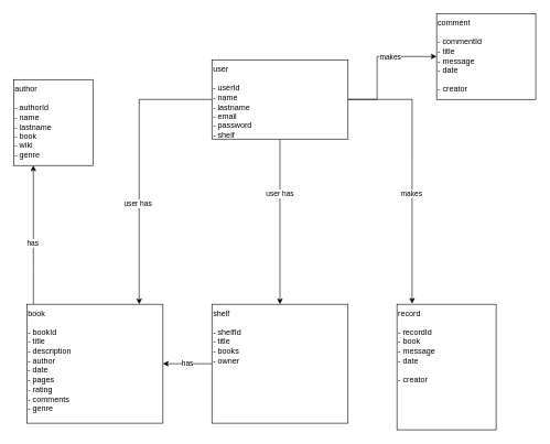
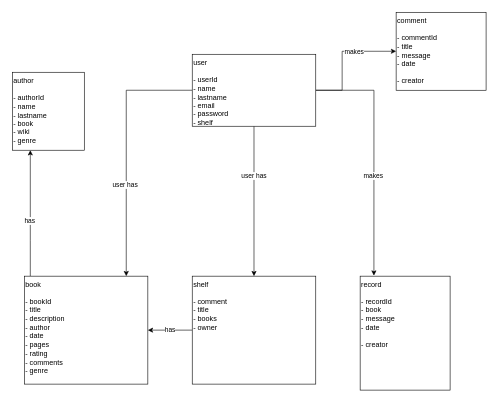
  <mxCell id="0" />
  <mxCell id="1" parent="0" />
  <mxCell id="2" style="edgeStyle=orthogonalEdgeStyle;rounded=0;orthogonalLoop=1;jettySize=auto;html=1;" parent="1" source="10" target="15" edge="1"><mxGeometry relative="1" as="geometry"><Array as="points"><mxPoint x="210" y="150" /></Array></mxGeometry></mxCell>
  <mxCell id="3" value="user has" style="edgeLabel;html=1;align=center;verticalAlign=middle;resizable=0;points=[];" parent="2" vertex="1" connectable="0"><mxGeometry x="0.272" y="-3" relative="1" as="geometry"><mxPoint as="offset" /></mxGeometry></mxCell>
  <mxCell id="4" style="edgeStyle=orthogonalEdgeStyle;rounded=0;orthogonalLoop=1;jettySize=auto;html=1;entryX=0;entryY=0.5;entryDx=0;entryDy=0;" parent="1" source="10" target="12" edge="1"><mxGeometry relative="1" as="geometry"><Array as="points"><mxPoint x="570" y="150" /><mxPoint x="570" y="85" /></Array></mxGeometry></mxCell>
  <mxCell id="5" value="makes" style="edgeLabel;html=1;align=center;verticalAlign=middle;resizable=0;points=[];" parent="4" vertex="1" connectable="0"><mxGeometry x="0.282" relative="1" as="geometry"><mxPoint as="offset" /></mxGeometry></mxCell>
  <mxCell id="6" style="edgeStyle=orthogonalEdgeStyle;rounded=0;orthogonalLoop=1;jettySize=auto;html=1;entryX=0.153;entryY=-0.005;entryDx=0;entryDy=0;entryPerimeter=0;" parent="1" source="10" target="16" edge="1"><mxGeometry relative="1" as="geometry" /></mxCell>
  <mxCell id="7" value="makes" style="edgeLabel;html=1;align=center;verticalAlign=middle;resizable=0;points=[];" parent="6" vertex="1" connectable="0"><mxGeometry x="0.18" y="-1" relative="1" as="geometry"><mxPoint as="offset" /></mxGeometry></mxCell>
  <mxCell id="8" style="edgeStyle=orthogonalEdgeStyle;rounded=0;orthogonalLoop=1;jettySize=auto;html=1;" parent="1" source="10" target="18" edge="1"><mxGeometry relative="1" as="geometry" /></mxCell>
  <mxCell id="9" value="user has" style="edgeLabel;html=1;align=center;verticalAlign=middle;resizable=0;points=[];" parent="8" vertex="1" connectable="0"><mxGeometry x="-0.347" y="-1" relative="1" as="geometry"><mxPoint as="offset" /></mxGeometry></mxCell>
  <mxCell id="10" value="user&lt;br&gt;&lt;br&gt;- userId&lt;br&gt;- name&lt;br&gt;- lastname&lt;br&gt;- email&lt;br&gt;- password&lt;br&gt;- shelf" style="rounded=0;whiteSpace=wrap;html=1;align=left;verticalAlign=top;" parent="1" vertex="1"><mxGeometry x="320" y="90" width="206" height="120" as="geometry" /></mxCell>
  <mxCell id="11" value="author&lt;br&gt;&lt;br&gt;- authorId&lt;br&gt;- name&lt;br&gt;- lastname&lt;br&gt;- book&lt;br&gt;- wiki&lt;br&gt;- genre" style="rounded=0;whiteSpace=wrap;html=1;align=left;verticalAlign=top;" parent="1" vertex="1"><mxGeometry x="20" y="120" width="120" height="130" as="geometry" /></mxCell>
  <mxCell id="12" value="comment&lt;br&gt;&lt;br&gt;&lt;span&gt;- commentId&lt;/span&gt;&lt;br&gt;&lt;span&gt;- title&lt;/span&gt;&lt;br&gt;&lt;span&gt;- message&lt;/span&gt;&lt;br&gt;&lt;span&gt;- date&lt;br&gt;&lt;/span&gt;&lt;br&gt;&lt;div&gt;&lt;span&gt;- creator&lt;/span&gt;&lt;/div&gt;" style="rounded=0;whiteSpace=wrap;html=1;align=left;verticalAlign=top;" parent="1" vertex="1"><mxGeometry x="660" y="20" width="150" height="130" as="geometry" /></mxCell>
  <mxCell id="13" style="edgeStyle=orthogonalEdgeStyle;rounded=0;orthogonalLoop=1;jettySize=auto;html=1;entryX=0.25;entryY=1;entryDx=0;entryDy=0;" parent="1" source="15" target="11" edge="1"><mxGeometry relative="1" as="geometry"><Array as="points"><mxPoint x="50" y="401" /></Array></mxGeometry></mxCell>
  <mxCell id="14" value="has" style="edgeLabel;html=1;align=center;verticalAlign=middle;resizable=0;points=[];" parent="13" vertex="1" connectable="0"><mxGeometry x="-0.114" y="2" relative="1" as="geometry"><mxPoint as="offset" /></mxGeometry></mxCell>
  <mxCell id="15" value="book&lt;br&gt;&lt;br&gt;- bookId&lt;br&gt;- title&lt;br&gt;- description&lt;br&gt;- author&lt;br&gt;- date&lt;br&gt;- pages&lt;br&gt;- rating&lt;br&gt;- comments&lt;br&gt;- genre" style="rounded=0;whiteSpace=wrap;html=1;align=left;verticalAlign=top;" parent="1" vertex="1"><mxGeometry x="40" y="460" width="206" height="180" as="geometry" /></mxCell>
  <mxCell id="16" value="record&lt;br&gt;&lt;br&gt;&lt;span&gt;- recordId&lt;/span&gt;&lt;br&gt;&lt;span&gt;- book&lt;/span&gt;&lt;br&gt;&lt;span&gt;- message&lt;/span&gt;&lt;br&gt;&lt;span&gt;- date&lt;br&gt;&lt;/span&gt;&lt;br&gt;&lt;div&gt;&lt;span&gt;- creator&lt;/span&gt;&lt;/div&gt;" style="rounded=0;whiteSpace=wrap;html=1;align=left;verticalAlign=top;" parent="1" vertex="1"><mxGeometry x="600" y="460" width="150" height="190" as="geometry" /></mxCell>
  <mxCell id="17" value="has" style="edgeStyle=orthogonalEdgeStyle;rounded=0;orthogonalLoop=1;jettySize=auto;html=1;" parent="1" source="18" target="15" edge="1"><mxGeometry relative="1" as="geometry" /></mxCell>
- <mxCell id="18" value="shelf&lt;br&gt;&lt;br&gt;- shelfId&lt;br&gt;- title&lt;br&gt;- books&lt;br&gt;- owner" style="rounded=0;whiteSpace=wrap;html=1;align=left;verticalAlign=top;" parent="1" vertex="1"><mxGeometry x="320" y="460" width="206" height="180" as="geometry" /></mxCell>
+ <mxCell id="18" value="shelf&lt;br&gt;&lt;br&gt;- comment&lt;br&gt;- title&lt;br&gt;- books&lt;br&gt;- owner" style="rounded=0;whiteSpace=wrap;html=1;align=left;verticalAlign=top;" parent="1" vertex="1"><mxGeometry x="320" y="460" width="206" height="180" as="geometry" /></mxCell>
